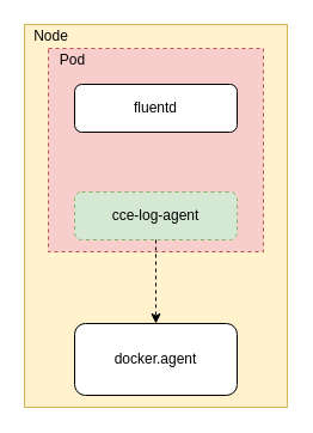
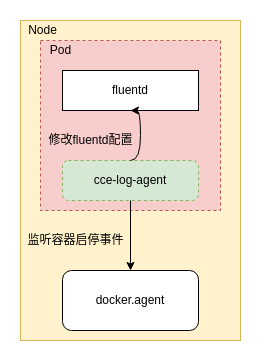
  <mxCell id="0" />
  <mxCell id="1" parent="0" />
  <mxCell id="2" value="" style="rounded=0;whiteSpace=wrap;html=1;fillColor=#fff2cc;strokeColor=#d6b656;" vertex="1" parent="1"><mxGeometry x="20" y="20" width="220" height="320" as="geometry" /></mxCell>
  <mxCell id="3" value="docker.agent" style="rounded=1;whiteSpace=wrap;html=1;" vertex="1" parent="1"><mxGeometry x="62" y="270" width="136" height="60" as="geometry" /></mxCell>
  <mxCell id="4" value="" style="rounded=0;whiteSpace=wrap;html=1;dashed=1;fillColor=#f8cecc;strokeColor=#b85450;" vertex="1" parent="1"><mxGeometry x="40" y="40" width="180" height="170" as="geometry" /></mxCell>
- <mxCell id="5" value="fluentd" style="rounded=1;whiteSpace=wrap;html=1;" vertex="1" parent="1"><mxGeometry x="62" y="70" width="136" height="40" as="geometry" /></mxCell>
+ <mxCell id="5" value="fluentd" style="whiteSpace=wrap;html=1;rounded=0;" vertex="1" parent="1"><mxGeometry x="62" y="70" width="136" height="40" as="geometry" /></mxCell>
  <mxCell id="6" value="cce-log-agent" style="rounded=1;whiteSpace=wrap;html=1;fillColor=#d5e8d4;strokeColor=#82b366;dashed=1;" vertex="1" parent="1"><mxGeometry x="62" y="160" width="136" height="40" as="geometry" /></mxCell>
+ <mxCell id="7" value="" style="endArrow=classic;html=1;exitX=0.5;exitY=0;exitDx=0;exitDy=0;entryX=0.5;entryY=1;entryDx=0;entryDy=0;edgeStyle=orthogonalEdgeStyle;curved=1;" edge="1" parent="1" source="6" target="5"><mxGeometry width="50" height="50" relative="1" as="geometry"><mxPoint x="160" y="270" as="sourcePoint" /><mxPoint x="210" y="220" as="targetPoint" /><Array as="points"><mxPoint x="140" y="160" /><mxPoint x="140" y="110" /></Array></mxGeometry></mxCell>
+ <mxCell id="8" value="修改fluentd配置" style="text;html=1;align=center;verticalAlign=middle;resizable=0;points=[];autosize=1;" vertex="1" parent="1"><mxGeometry x="40" y="130" width="100" height="20" as="geometry" /></mxCell>
  <mxCell id="9" value="Pod" style="text;html=1;align=center;verticalAlign=middle;resizable=0;points=[];autosize=1;" vertex="1" parent="1"><mxGeometry x="40" y="40" width="40" height="20" as="geometry" /></mxCell>
  <mxCell id="10" value="Node" style="text;html=1;align=center;verticalAlign=middle;resizable=0;points=[];autosize=1;" vertex="1" parent="1"><mxGeometry x="22" y="20" width="40" height="20" as="geometry" /></mxCell>
- <mxCell id="12" value="" style="endArrow=classic;html=1;exitX=0.5;exitY=1;exitDx=0;exitDy=0;entryX=0.5;entryY=0;entryDx=0;entryDy=0;dashed=1;" edge="1" parent="1" source="6" target="3"><mxGeometry width="50" height="50" relative="1" as="geometry"><mxPoint x="160" y="270" as="sourcePoint" /><mxPoint x="210" y="220" as="targetPoint" /></mxGeometry></mxCell>
+ <mxCell id="11" value="监听容器启停事件" style="text;html=1;align=center;verticalAlign=middle;resizable=0;points=[];autosize=1;" vertex="1" parent="1"><mxGeometry x="20" y="230" width="110" height="20" as="geometry" /></mxCell>
+ <mxCell id="12" value="" style="endArrow=classic;html=1;exitX=0.5;exitY=1;exitDx=0;exitDy=0;entryX=0.5;entryY=0;entryDx=0;entryDy=0;" edge="1" parent="1" source="6" target="3"><mxGeometry width="50" height="50" relative="1" as="geometry"><mxPoint x="160" y="270" as="sourcePoint" /><mxPoint x="210" y="220" as="targetPoint" /></mxGeometry></mxCell>
